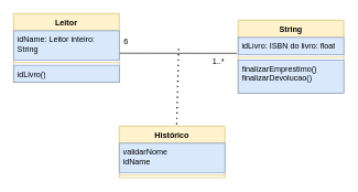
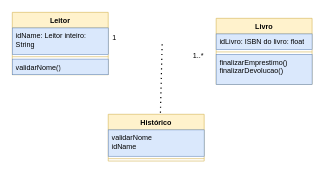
  <mxCell id="0" />
  <mxCell id="1" parent="0" />
  <mxCell id="2" value="Leitor" style="swimlane;fontStyle=1;align=center;verticalAlign=top;childLayout=stackLayout;horizontal=1;startSize=26;horizontalStack=0;resizeParent=1;resizeParentMax=0;resizeLast=0;collapsible=1;marginBottom=0;whiteSpace=wrap;html=1;fillColor=#fff2cc;strokeColor=#d6b656;" vertex="1" parent="1"><mxGeometry x="20" y="20" width="160" height="104" as="geometry" /></mxCell>
  <mxCell id="3" value="idName: Leitor inteiro:&lt;br&gt;String" style="text;strokeColor=#6c8ebf;fillColor=#dae8fc;align=left;verticalAlign=top;spacingLeft=4;spacingRight=4;overflow=hidden;rotatable=0;points=[[0,0.5],[1,0.5]];portConstraint=eastwest;whiteSpace=wrap;html=1;" vertex="1" parent="2"><mxGeometry y="26" width="160" height="44" as="geometry" /></mxCell>
  <mxCell id="4" value="" style="line;strokeWidth=1;fillColor=none;align=left;verticalAlign=middle;spacingTop=-1;spacingLeft=3;spacingRight=3;rotatable=0;labelPosition=right;points=[];portConstraint=eastwest;strokeColor=inherit;" vertex="1" parent="2"><mxGeometry y="70" width="160" height="8" as="geometry" /></mxCell>
- <mxCell id="5" value="idLivro()" style="text;strokeColor=#6c8ebf;fillColor=#dae8fc;align=left;verticalAlign=top;spacingLeft=4;spacingRight=4;overflow=hidden;rotatable=0;points=[[0,0.5],[1,0.5]];portConstraint=eastwest;whiteSpace=wrap;html=1;" vertex="1" parent="2"><mxGeometry y="78" width="160" height="26" as="geometry" /></mxCell>
- <mxCell id="6" value="String" style="swimlane;fontStyle=1;align=center;verticalAlign=top;childLayout=stackLayout;horizontal=1;startSize=26;horizontalStack=0;resizeParent=1;resizeParentMax=0;resizeLast=0;collapsible=1;marginBottom=0;whiteSpace=wrap;html=1;fillColor=#fff2cc;strokeColor=#d6b656;" vertex="1" parent="1"><mxGeometry x="360" y="30" width="160" height="110" as="geometry" /></mxCell>
+ <mxCell id="5" value="validarNome()" style="text;strokeColor=#6c8ebf;fillColor=#dae8fc;align=left;verticalAlign=top;spacingLeft=4;spacingRight=4;overflow=hidden;rotatable=0;points=[[0,0.5],[1,0.5]];portConstraint=eastwest;whiteSpace=wrap;html=1;" vertex="1" parent="2"><mxGeometry y="78" width="160" height="26" as="geometry" /></mxCell>
+ <mxCell id="6" value="Livro" style="swimlane;fontStyle=1;align=center;verticalAlign=top;childLayout=stackLayout;horizontal=1;startSize=26;horizontalStack=0;resizeParent=1;resizeParentMax=0;resizeLast=0;collapsible=1;marginBottom=0;whiteSpace=wrap;html=1;fillColor=#fff2cc;strokeColor=#d6b656;" vertex="1" parent="1"><mxGeometry x="360" y="30" width="160" height="110" as="geometry" /></mxCell>
  <mxCell id="7" value="idLivro: ISBN do livro: float" style="text;strokeColor=#6c8ebf;fillColor=#dae8fc;align=left;verticalAlign=top;spacingLeft=4;spacingRight=4;overflow=hidden;rotatable=0;points=[[0,0.5],[1,0.5]];portConstraint=eastwest;whiteSpace=wrap;html=1;" vertex="1" parent="6"><mxGeometry y="26" width="160" height="26" as="geometry" /></mxCell>
  <mxCell id="8" value="" style="line;strokeWidth=1;fillColor=none;align=left;verticalAlign=middle;spacingTop=-1;spacingLeft=3;spacingRight=3;rotatable=0;labelPosition=right;points=[];portConstraint=eastwest;strokeColor=inherit;" vertex="1" parent="6"><mxGeometry y="52" width="160" height="8" as="geometry" /></mxCell>
  <mxCell id="9" value="finalizarEmprestimo()&lt;br&gt;finalizarDevolucao()" style="text;strokeColor=#6c8ebf;fillColor=#dae8fc;align=left;verticalAlign=top;spacingLeft=4;spacingRight=4;overflow=hidden;rotatable=0;points=[[0,0.5],[1,0.5]];portConstraint=eastwest;whiteSpace=wrap;html=1;" vertex="1" parent="6"><mxGeometry y="60" width="160" height="50" as="geometry" /></mxCell>
  <mxCell id="10" value="Histórico" style="swimlane;fontStyle=1;align=center;verticalAlign=top;childLayout=stackLayout;horizontal=1;startSize=26;horizontalStack=0;resizeParent=1;resizeParentMax=0;resizeLast=0;collapsible=1;marginBottom=0;whiteSpace=wrap;html=1;fillColor=#fff2cc;strokeColor=#d6b656;" vertex="1" parent="1"><mxGeometry x="180" y="190" width="160" height="78" as="geometry" /></mxCell>
  <mxCell id="11" value="validarNome&lt;br&gt;idName" style="text;strokeColor=#6c8ebf;fillColor=#dae8fc;align=left;verticalAlign=top;spacingLeft=4;spacingRight=4;overflow=hidden;rotatable=0;points=[[0,0.5],[1,0.5]];portConstraint=eastwest;whiteSpace=wrap;html=1;" vertex="1" parent="10"><mxGeometry y="26" width="160" height="44" as="geometry" /></mxCell>
  <mxCell id="12" value="" style="line;strokeWidth=1;fillColor=none;align=left;verticalAlign=middle;spacingTop=-1;spacingLeft=3;spacingRight=3;rotatable=0;labelPosition=right;points=[];portConstraint=eastwest;strokeColor=inherit;" vertex="1" parent="10"><mxGeometry y="70" width="160" height="8" as="geometry" /></mxCell>
- <mxCell id="13" value="" style="endArrow=none;html=1;rounded=0;entryX=-0.012;entryY=0.923;entryDx=0;entryDy=0;exitX=1.006;exitY=0.769;exitDx=0;exitDy=0;exitPerimeter=0;entryPerimeter=0;" edge="1" parent="1" source="3" target="7"><mxGeometry width="50" height="50" relative="1" as="geometry"><mxPoint x="260" y="220" as="sourcePoint" /><mxPoint x="310" y="170" as="targetPoint" /></mxGeometry></mxCell>
  <mxCell id="14" value="" style="endArrow=none;dashed=1;html=1;dashPattern=1 3;strokeWidth=2;rounded=0;exitX=0.544;exitY=-0.035;exitDx=0;exitDy=0;exitPerimeter=0;" edge="1" parent="1" source="10"><mxGeometry width="50" height="50" relative="1" as="geometry"><mxPoint x="260" y="190" as="sourcePoint" /><mxPoint x="270" y="70" as="targetPoint" /></mxGeometry></mxCell>
- <mxCell id="15" value="6" style="text;html=1;align=center;verticalAlign=middle;resizable=0;points=[];autosize=1;strokeColor=none;fillColor=none;" vertex="1" parent="1"><mxGeometry x="175" y="48" width="30" height="30" as="geometry" /></mxCell>
+ <mxCell id="15" value="1" style="text;html=1;align=center;verticalAlign=middle;resizable=0;points=[];autosize=1;strokeColor=none;fillColor=none;" vertex="1" parent="1"><mxGeometry x="175" y="48" width="30" height="30" as="geometry" /></mxCell>
  <mxCell id="16" value="1..*" style="text;html=1;align=center;verticalAlign=middle;resizable=0;points=[];autosize=1;strokeColor=none;fillColor=none;" vertex="1" parent="1"><mxGeometry x="310" y="78" width="40" height="30" as="geometry" /></mxCell>
